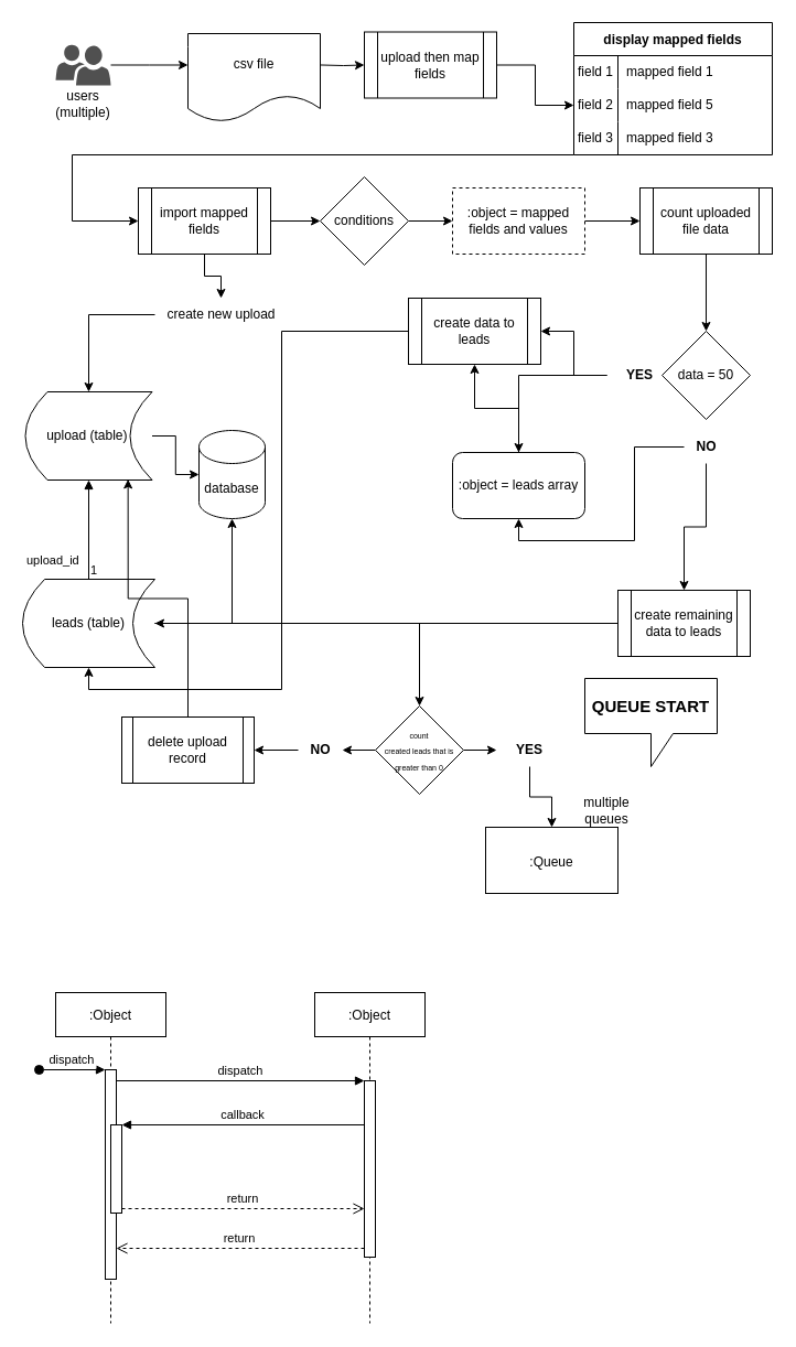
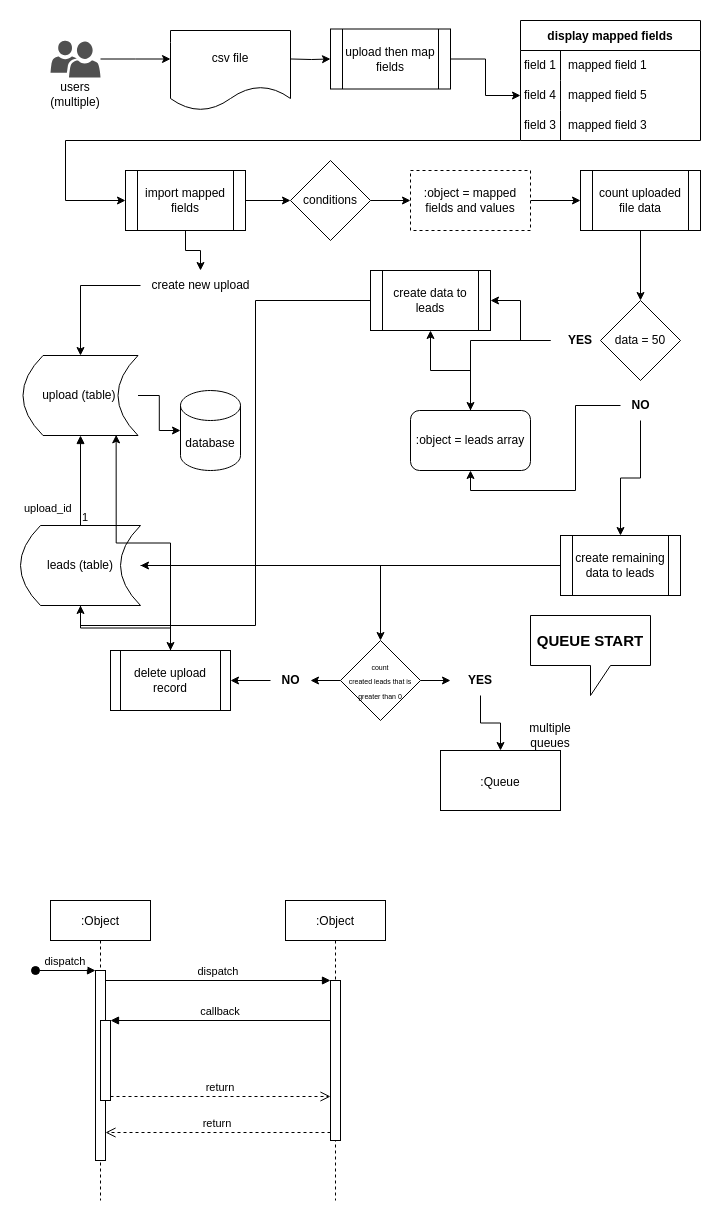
  <mxCell id="0" />
  <mxCell id="1" parent="0" />
  <mxCell id="2" value=":Object" style="shape=umlLifeline;perimeter=lifelinePerimeter;container=1;collapsible=0;recursiveResize=0;rounded=0;shadow=0;strokeWidth=1;" parent="1" vertex="1"><mxGeometry x="50" y="900" width="100" height="300" as="geometry" /></mxCell>
  <mxCell id="3" value="" style="points=[];perimeter=orthogonalPerimeter;rounded=0;shadow=0;strokeWidth=1;" parent="2" vertex="1"><mxGeometry x="45" y="70" width="10" height="190" as="geometry" /></mxCell>
  <mxCell id="4" value="dispatch" style="verticalAlign=bottom;startArrow=oval;endArrow=block;startSize=8;shadow=0;strokeWidth=1;" parent="2" target="3" edge="1"><mxGeometry relative="1" as="geometry"><mxPoint x="-15" y="70" as="sourcePoint" /></mxGeometry></mxCell>
  <mxCell id="5" value="" style="points=[];perimeter=orthogonalPerimeter;rounded=0;shadow=0;strokeWidth=1;" parent="2" vertex="1"><mxGeometry x="50" y="120" width="10" height="80" as="geometry" /></mxCell>
  <mxCell id="6" value=":Object" style="shape=umlLifeline;perimeter=lifelinePerimeter;container=1;collapsible=0;recursiveResize=0;rounded=0;shadow=0;strokeWidth=1;" parent="1" vertex="1"><mxGeometry x="285" y="900" width="100" height="300" as="geometry" /></mxCell>
  <mxCell id="7" value="" style="points=[];perimeter=orthogonalPerimeter;rounded=0;shadow=0;strokeWidth=1;" parent="6" vertex="1"><mxGeometry x="45" y="80" width="10" height="160" as="geometry" /></mxCell>
  <mxCell id="8" value="return" style="verticalAlign=bottom;endArrow=open;dashed=1;endSize=8;exitX=0;exitY=0.95;shadow=0;strokeWidth=1;" parent="1" source="7" target="3" edge="1"><mxGeometry relative="1" as="geometry"><mxPoint x="260" y="1056" as="targetPoint" /></mxGeometry></mxCell>
  <mxCell id="9" value="dispatch" style="verticalAlign=bottom;endArrow=block;entryX=0;entryY=0;shadow=0;strokeWidth=1;" parent="1" source="3" target="7" edge="1"><mxGeometry relative="1" as="geometry"><mxPoint x="260" y="980" as="sourcePoint" /></mxGeometry></mxCell>
  <mxCell id="10" value="callback" style="verticalAlign=bottom;endArrow=block;entryX=1;entryY=0;shadow=0;strokeWidth=1;" parent="1" source="7" target="5" edge="1"><mxGeometry relative="1" as="geometry"><mxPoint x="225" y="1020" as="sourcePoint" /></mxGeometry></mxCell>
  <mxCell id="11" value="return" style="verticalAlign=bottom;endArrow=open;dashed=1;endSize=8;exitX=1;exitY=0.95;shadow=0;strokeWidth=1;" parent="1" source="5" target="7" edge="1"><mxGeometry relative="1" as="geometry"><mxPoint x="225" y="1077" as="targetPoint" /></mxGeometry></mxCell>
  <mxCell id="12" style="edgeStyle=orthogonalEdgeStyle;rounded=0;orthogonalLoop=1;jettySize=auto;html=1;" edge="1" parent="1" source="13"><mxGeometry relative="1" as="geometry"><mxPoint x="170" y="58.5" as="targetPoint" /></mxGeometry></mxCell>
  <mxCell id="13" value="" style="sketch=0;pointerEvents=1;shadow=0;dashed=0;html=1;strokeColor=none;labelPosition=center;verticalLabelPosition=bottom;verticalAlign=top;align=center;fillColor=#505050;shape=mxgraph.mscae.intune.user_group" vertex="1" parent="1"><mxGeometry x="50" y="40" width="50" height="37" as="geometry" /></mxCell>
  <mxCell id="14" value="users (multiple)" style="text;html=1;strokeColor=none;fillColor=none;align=center;verticalAlign=middle;whiteSpace=wrap;rounded=0;" vertex="1" parent="1"><mxGeometry x="45" y="77" width="60" height="33" as="geometry" /></mxCell>
  <mxCell id="15" style="edgeStyle=orthogonalEdgeStyle;rounded=0;orthogonalLoop=1;jettySize=auto;html=1;entryX=0;entryY=0.5;entryDx=0;entryDy=0;" edge="1" parent="1" target="17"><mxGeometry relative="1" as="geometry"><mxPoint x="290" y="58.471" as="sourcePoint" /></mxGeometry></mxCell>
  <mxCell id="16" style="edgeStyle=orthogonalEdgeStyle;rounded=0;orthogonalLoop=1;jettySize=auto;html=1;fontSize=12;" edge="1" parent="1" source="17" target="33"><mxGeometry relative="1" as="geometry" /></mxCell>
  <mxCell id="17" value="upload then map fields" style="shape=process;whiteSpace=wrap;html=1;backgroundOutline=1;" vertex="1" parent="1"><mxGeometry x="330" y="28.5" width="120" height="60" as="geometry" /></mxCell>
  <mxCell id="18" value="database" style="shape=cylinder3;whiteSpace=wrap;html=1;boundedLbl=1;backgroundOutline=1;size=15;" vertex="1" parent="1"><mxGeometry x="180" y="390" width="60" height="80" as="geometry" /></mxCell>
  <mxCell id="19" value="csv file" style="shape=document;whiteSpace=wrap;html=1;boundedLbl=1;" vertex="1" parent="1"><mxGeometry x="170" y="30" width="120" height="80" as="geometry" /></mxCell>
- <mxCell id="20" style="edgeStyle=orthogonalEdgeStyle;rounded=0;orthogonalLoop=1;jettySize=auto;html=1;" edge="1" parent="1" source="22" target="18"><mxGeometry relative="1" as="geometry" /></mxCell>
+ <mxCell id="20" style="edgeStyle=orthogonalEdgeStyle;rounded=0;orthogonalLoop=1;jettySize=auto;html=1;" edge="1" parent="1" source="22" target="72"><mxGeometry relative="1" as="geometry" /></mxCell>
  <mxCell id="21" style="edgeStyle=orthogonalEdgeStyle;rounded=0;orthogonalLoop=1;jettySize=auto;html=1;fontSize=8;" edge="1" parent="1" source="22" target="64"><mxGeometry relative="1" as="geometry" /></mxCell>
  <mxCell id="22" value="leads (table)" style="shape=dataStorage;whiteSpace=wrap;html=1;fixedSize=1;" vertex="1" parent="1"><mxGeometry x="20" y="525" width="120" height="80" as="geometry" /></mxCell>
  <mxCell id="23" style="edgeStyle=orthogonalEdgeStyle;rounded=0;orthogonalLoop=1;jettySize=auto;html=1;entryX=0;entryY=0.5;entryDx=0;entryDy=0;entryPerimeter=0;" edge="1" parent="1" source="24" target="18"><mxGeometry relative="1" as="geometry" /></mxCell>
  <mxCell id="24" value="upload (table)&amp;nbsp;" style="shape=dataStorage;whiteSpace=wrap;html=1;fixedSize=1;" vertex="1" parent="1"><mxGeometry x="22.5" y="355" width="115" height="80" as="geometry" /></mxCell>
  <mxCell id="25" style="edgeStyle=orthogonalEdgeStyle;rounded=0;orthogonalLoop=1;jettySize=auto;html=1;entryX=0;entryY=0.5;entryDx=0;entryDy=0;" edge="1" parent="1" source="27" target="42"><mxGeometry relative="1" as="geometry" /></mxCell>
  <mxCell id="26" style="edgeStyle=orthogonalEdgeStyle;rounded=0;orthogonalLoop=1;jettySize=auto;html=1;" edge="1" parent="1" source="27" target="61"><mxGeometry relative="1" as="geometry" /></mxCell>
  <mxCell id="27" value="import mapped fields" style="shape=process;whiteSpace=wrap;html=1;backgroundOutline=1;" vertex="1" parent="1"><mxGeometry x="125" y="170" width="120" height="60" as="geometry" /></mxCell>
  <mxCell id="28" style="edgeStyle=orthogonalEdgeStyle;rounded=0;orthogonalLoop=1;jettySize=auto;html=1;entryX=0;entryY=0.5;entryDx=0;entryDy=0;" edge="1" parent="1" source="29" target="27"><mxGeometry relative="1" as="geometry"><Array as="points"><mxPoint x="65" y="140" /><mxPoint x="65" y="200" /></Array></mxGeometry></mxCell>
  <mxCell id="29" value="display mapped fields" style="shape=table;startSize=30;container=1;collapsible=0;childLayout=tableLayout;fixedRows=1;rowLines=0;fontStyle=1;" vertex="1" parent="1"><mxGeometry x="520" y="20" width="180" height="120" as="geometry" /></mxCell>
  <mxCell id="30" value="" style="shape=tableRow;horizontal=0;startSize=0;swimlaneHead=0;swimlaneBody=0;top=0;left=0;bottom=0;right=0;collapsible=0;dropTarget=0;fillColor=none;points=[[0,0.5],[1,0.5]];portConstraint=eastwest;" vertex="1" parent="29"><mxGeometry y="30" width="180" height="30" as="geometry" /></mxCell>
  <mxCell id="31" value="field 1" style="shape=partialRectangle;html=1;whiteSpace=wrap;connectable=0;fillColor=none;top=0;left=0;bottom=0;right=0;overflow=hidden;pointerEvents=1;" vertex="1" parent="30"><mxGeometry width="40" height="30" as="geometry"><mxRectangle width="40" height="30" as="alternateBounds" /></mxGeometry></mxCell>
  <mxCell id="32" value="mapped field 1" style="shape=partialRectangle;html=1;whiteSpace=wrap;connectable=0;fillColor=none;top=0;left=0;bottom=0;right=0;align=left;spacingLeft=6;overflow=hidden;" vertex="1" parent="30"><mxGeometry x="40" width="140" height="30" as="geometry"><mxRectangle width="140" height="30" as="alternateBounds" /></mxGeometry></mxCell>
  <mxCell id="33" value="" style="shape=tableRow;horizontal=0;startSize=0;swimlaneHead=0;swimlaneBody=0;top=0;left=0;bottom=0;right=0;collapsible=0;dropTarget=0;fillColor=none;points=[[0,0.5],[1,0.5]];portConstraint=eastwest;" vertex="1" parent="29"><mxGeometry y="60" width="180" height="30" as="geometry" /></mxCell>
- <mxCell id="34" value="field 2" style="shape=partialRectangle;html=1;whiteSpace=wrap;connectable=0;fillColor=none;top=0;left=0;bottom=0;right=0;overflow=hidden;" vertex="1" parent="33"><mxGeometry width="40" height="30" as="geometry"><mxRectangle width="40" height="30" as="alternateBounds" /></mxGeometry></mxCell>
+ <mxCell id="34" value="field 4" style="shape=partialRectangle;html=1;whiteSpace=wrap;connectable=0;fillColor=none;top=0;left=0;bottom=0;right=0;overflow=hidden;" vertex="1" parent="33"><mxGeometry width="40" height="30" as="geometry"><mxRectangle width="40" height="30" as="alternateBounds" /></mxGeometry></mxCell>
  <mxCell id="35" value="mapped field 5" style="shape=partialRectangle;html=1;whiteSpace=wrap;connectable=0;fillColor=none;top=0;left=0;bottom=0;right=0;align=left;spacingLeft=6;overflow=hidden;" vertex="1" parent="33"><mxGeometry x="40" width="140" height="30" as="geometry"><mxRectangle width="140" height="30" as="alternateBounds" /></mxGeometry></mxCell>
  <mxCell id="36" value="" style="shape=tableRow;horizontal=0;startSize=0;swimlaneHead=0;swimlaneBody=0;top=0;left=0;bottom=0;right=0;collapsible=0;dropTarget=0;fillColor=none;points=[[0,0.5],[1,0.5]];portConstraint=eastwest;" vertex="1" parent="29"><mxGeometry y="90" width="180" height="30" as="geometry" /></mxCell>
  <mxCell id="37" value="field 3" style="shape=partialRectangle;html=1;whiteSpace=wrap;connectable=0;fillColor=none;top=0;left=0;bottom=0;right=0;overflow=hidden;" vertex="1" parent="36"><mxGeometry width="40" height="30" as="geometry"><mxRectangle width="40" height="30" as="alternateBounds" /></mxGeometry></mxCell>
  <mxCell id="38" value="mapped field 3" style="shape=partialRectangle;html=1;whiteSpace=wrap;connectable=0;fillColor=none;top=0;left=0;bottom=0;right=0;align=left;spacingLeft=6;overflow=hidden;" vertex="1" parent="36"><mxGeometry x="40" width="140" height="30" as="geometry"><mxRectangle width="140" height="30" as="alternateBounds" /></mxGeometry></mxCell>
  <mxCell id="39" style="edgeStyle=orthogonalEdgeStyle;rounded=0;orthogonalLoop=1;jettySize=auto;html=1;entryX=0;entryY=0.5;entryDx=0;entryDy=0;" edge="1" parent="1" source="40" target="44"><mxGeometry relative="1" as="geometry" /></mxCell>
  <mxCell id="40" value=":object = mapped fields and values" style="rounded=0;whiteSpace=wrap;html=1;dashed=1;" vertex="1" parent="1"><mxGeometry x="410" y="170" width="120" height="60" as="geometry" /></mxCell>
  <mxCell id="41" style="edgeStyle=orthogonalEdgeStyle;rounded=0;orthogonalLoop=1;jettySize=auto;html=1;entryX=0;entryY=0.5;entryDx=0;entryDy=0;" edge="1" parent="1" source="42" target="40"><mxGeometry relative="1" as="geometry" /></mxCell>
  <mxCell id="42" value="conditions" style="rhombus;whiteSpace=wrap;html=1;" vertex="1" parent="1"><mxGeometry x="290" y="160" width="80" height="80" as="geometry" /></mxCell>
  <mxCell id="43" style="edgeStyle=orthogonalEdgeStyle;rounded=0;orthogonalLoop=1;jettySize=auto;html=1;" edge="1" parent="1" source="44" target="45"><mxGeometry relative="1" as="geometry" /></mxCell>
  <mxCell id="44" value="count uploaded file data" style="shape=process;whiteSpace=wrap;html=1;backgroundOutline=1;" vertex="1" parent="1"><mxGeometry x="580" y="170" width="120" height="60" as="geometry" /></mxCell>
  <mxCell id="45" value="data = 50" style="rhombus;whiteSpace=wrap;html=1;" vertex="1" parent="1"><mxGeometry x="600" y="300" width="80" height="80" as="geometry" /></mxCell>
  <mxCell id="46" value="upload_id" style="endArrow=block;endFill=1;html=1;edgeStyle=orthogonalEdgeStyle;align=left;verticalAlign=top;rounded=0;entryX=0.5;entryY=1;entryDx=0;entryDy=0;" edge="1" parent="1" source="22" target="24"><mxGeometry x="-0.333" y="58" relative="1" as="geometry"><mxPoint x="77.5" y="465" as="sourcePoint" /><mxPoint x="237.5" y="465" as="targetPoint" /><mxPoint as="offset" /></mxGeometry></mxCell>
  <mxCell id="47" value="1" style="edgeLabel;resizable=0;html=1;align=left;verticalAlign=bottom;" connectable="0" vertex="1" parent="46"><mxGeometry x="-1" relative="1" as="geometry" /></mxCell>
  <mxCell id="48" style="edgeStyle=orthogonalEdgeStyle;rounded=0;orthogonalLoop=1;jettySize=auto;html=1;entryX=0.5;entryY=1;entryDx=0;entryDy=0;" edge="1" parent="1" source="49" target="51"><mxGeometry relative="1" as="geometry" /></mxCell>
  <mxCell id="49" value=":object = leads array" style="rounded=1;whiteSpace=wrap;html=1;" vertex="1" parent="1"><mxGeometry x="410" y="410" width="120" height="60" as="geometry" /></mxCell>
  <mxCell id="50" style="edgeStyle=orthogonalEdgeStyle;rounded=0;orthogonalLoop=1;jettySize=auto;html=1;entryX=0.5;entryY=1;entryDx=0;entryDy=0;" edge="1" parent="1" source="51" target="22"><mxGeometry relative="1" as="geometry" /></mxCell>
  <mxCell id="51" value="create data to leads" style="shape=process;whiteSpace=wrap;html=1;backgroundOutline=1;" vertex="1" parent="1"><mxGeometry x="370" y="270" width="120" height="60" as="geometry" /></mxCell>
  <mxCell id="52" style="edgeStyle=orthogonalEdgeStyle;rounded=0;orthogonalLoop=1;jettySize=auto;html=1;" edge="1" parent="1" source="54" target="51"><mxGeometry relative="1" as="geometry" /></mxCell>
  <mxCell id="53" style="edgeStyle=orthogonalEdgeStyle;rounded=0;orthogonalLoop=1;jettySize=auto;html=1;entryX=0.5;entryY=0;entryDx=0;entryDy=0;" edge="1" parent="1" source="54" target="49"><mxGeometry relative="1" as="geometry" /></mxCell>
  <mxCell id="54" value="&lt;b&gt;YES&lt;/b&gt;" style="text;html=1;strokeColor=none;fillColor=none;align=center;verticalAlign=middle;whiteSpace=wrap;rounded=0;" vertex="1" parent="1"><mxGeometry x="550" y="325" width="60" height="30" as="geometry" /></mxCell>
  <mxCell id="55" style="edgeStyle=orthogonalEdgeStyle;rounded=0;orthogonalLoop=1;jettySize=auto;html=1;" edge="1" parent="1" source="57" target="59"><mxGeometry relative="1" as="geometry" /></mxCell>
  <mxCell id="56" style="edgeStyle=orthogonalEdgeStyle;rounded=0;orthogonalLoop=1;jettySize=auto;html=1;entryX=0.5;entryY=1;entryDx=0;entryDy=0;" edge="1" parent="1" source="57" target="49"><mxGeometry relative="1" as="geometry" /></mxCell>
  <mxCell id="57" value="&lt;b&gt;NO&lt;/b&gt;" style="text;html=1;align=center;verticalAlign=middle;resizable=0;points=[];autosize=1;strokeColor=none;fillColor=none;" vertex="1" parent="1"><mxGeometry x="620" y="390" width="40" height="30" as="geometry" /></mxCell>
  <mxCell id="58" style="edgeStyle=orthogonalEdgeStyle;rounded=0;orthogonalLoop=1;jettySize=auto;html=1;" edge="1" parent="1" source="59" target="22"><mxGeometry relative="1" as="geometry" /></mxCell>
  <mxCell id="59" value="create remaining data to leads" style="shape=process;whiteSpace=wrap;html=1;backgroundOutline=1;" vertex="1" parent="1"><mxGeometry x="560" y="535" width="120" height="60" as="geometry" /></mxCell>
  <mxCell id="60" style="edgeStyle=orthogonalEdgeStyle;rounded=0;orthogonalLoop=1;jettySize=auto;html=1;" edge="1" parent="1" source="61" target="24"><mxGeometry relative="1" as="geometry" /></mxCell>
  <mxCell id="61" value="create new upload" style="text;html=1;align=center;verticalAlign=middle;resizable=0;points=[];autosize=1;strokeColor=none;fillColor=none;" vertex="1" parent="1"><mxGeometry x="140" y="270" width="120" height="30" as="geometry" /></mxCell>
  <mxCell id="62" style="edgeStyle=orthogonalEdgeStyle;rounded=0;orthogonalLoop=1;jettySize=auto;html=1;fontSize=7;" edge="1" parent="1" source="64" target="66"><mxGeometry relative="1" as="geometry" /></mxCell>
  <mxCell id="63" style="edgeStyle=orthogonalEdgeStyle;rounded=0;orthogonalLoop=1;jettySize=auto;html=1;fontSize=7;" edge="1" parent="1" source="64" target="68"><mxGeometry relative="1" as="geometry" /></mxCell>
  <mxCell id="64" value="&lt;font style=&quot;font-size: 7px;&quot;&gt;count &lt;br&gt;created leads that is greater than 0&lt;/font&gt;" style="rhombus;whiteSpace=wrap;html=1;" vertex="1" parent="1"><mxGeometry x="340" y="640" width="80" height="80" as="geometry" /></mxCell>
  <mxCell id="65" style="edgeStyle=orthogonalEdgeStyle;rounded=0;orthogonalLoop=1;jettySize=auto;html=1;entryX=1;entryY=0.5;entryDx=0;entryDy=0;fontSize=12;" edge="1" parent="1" source="66" target="72"><mxGeometry relative="1" as="geometry" /></mxCell>
  <mxCell id="66" value="&lt;b&gt;NO&lt;/b&gt;" style="text;html=1;align=center;verticalAlign=middle;resizable=0;points=[];autosize=1;strokeColor=none;fillColor=none;" vertex="1" parent="1"><mxGeometry x="270" y="665" width="40" height="30" as="geometry" /></mxCell>
  <mxCell id="67" style="edgeStyle=orthogonalEdgeStyle;rounded=0;orthogonalLoop=1;jettySize=auto;html=1;fontSize=12;" edge="1" parent="1" source="68" target="70"><mxGeometry relative="1" as="geometry" /></mxCell>
  <mxCell id="68" value="&lt;b&gt;YES&lt;/b&gt;" style="text;html=1;strokeColor=none;fillColor=none;align=center;verticalAlign=middle;whiteSpace=wrap;rounded=0;" vertex="1" parent="1"><mxGeometry x="450" y="665" width="60" height="30" as="geometry" /></mxCell>
  <mxCell id="69" value="&lt;b&gt;QUEUE START&lt;/b&gt;" style="shape=callout;whiteSpace=wrap;html=1;perimeter=calloutPerimeter;fontSize=15;" vertex="1" parent="1"><mxGeometry x="530" y="615" width="120" height="80" as="geometry" /></mxCell>
  <mxCell id="70" value="&lt;font style=&quot;font-size: 12px;&quot;&gt;:Queue&lt;/font&gt;" style="rounded=0;whiteSpace=wrap;html=1;fontSize=15;" vertex="1" parent="1"><mxGeometry x="440" y="750" width="120" height="60" as="geometry" /></mxCell>
  <mxCell id="71" style="edgeStyle=orthogonalEdgeStyle;rounded=0;orthogonalLoop=1;jettySize=auto;html=1;entryX=0.81;entryY=0.992;entryDx=0;entryDy=0;entryPerimeter=0;fontSize=12;" edge="1" parent="1" source="72" target="24"><mxGeometry relative="1" as="geometry" /></mxCell>
  <mxCell id="72" value="delete upload record" style="shape=process;whiteSpace=wrap;html=1;backgroundOutline=1;fontSize=12;size=0.083;" vertex="1" parent="1"><mxGeometry x="110" y="650" width="120" height="60" as="geometry" /></mxCell>
  <mxCell id="73" value="multiple queues" style="text;html=1;strokeColor=none;fillColor=none;align=center;verticalAlign=middle;whiteSpace=wrap;rounded=0;fontSize=12;" vertex="1" parent="1"><mxGeometry x="520" y="720" width="60" height="30" as="geometry" /></mxCell>
